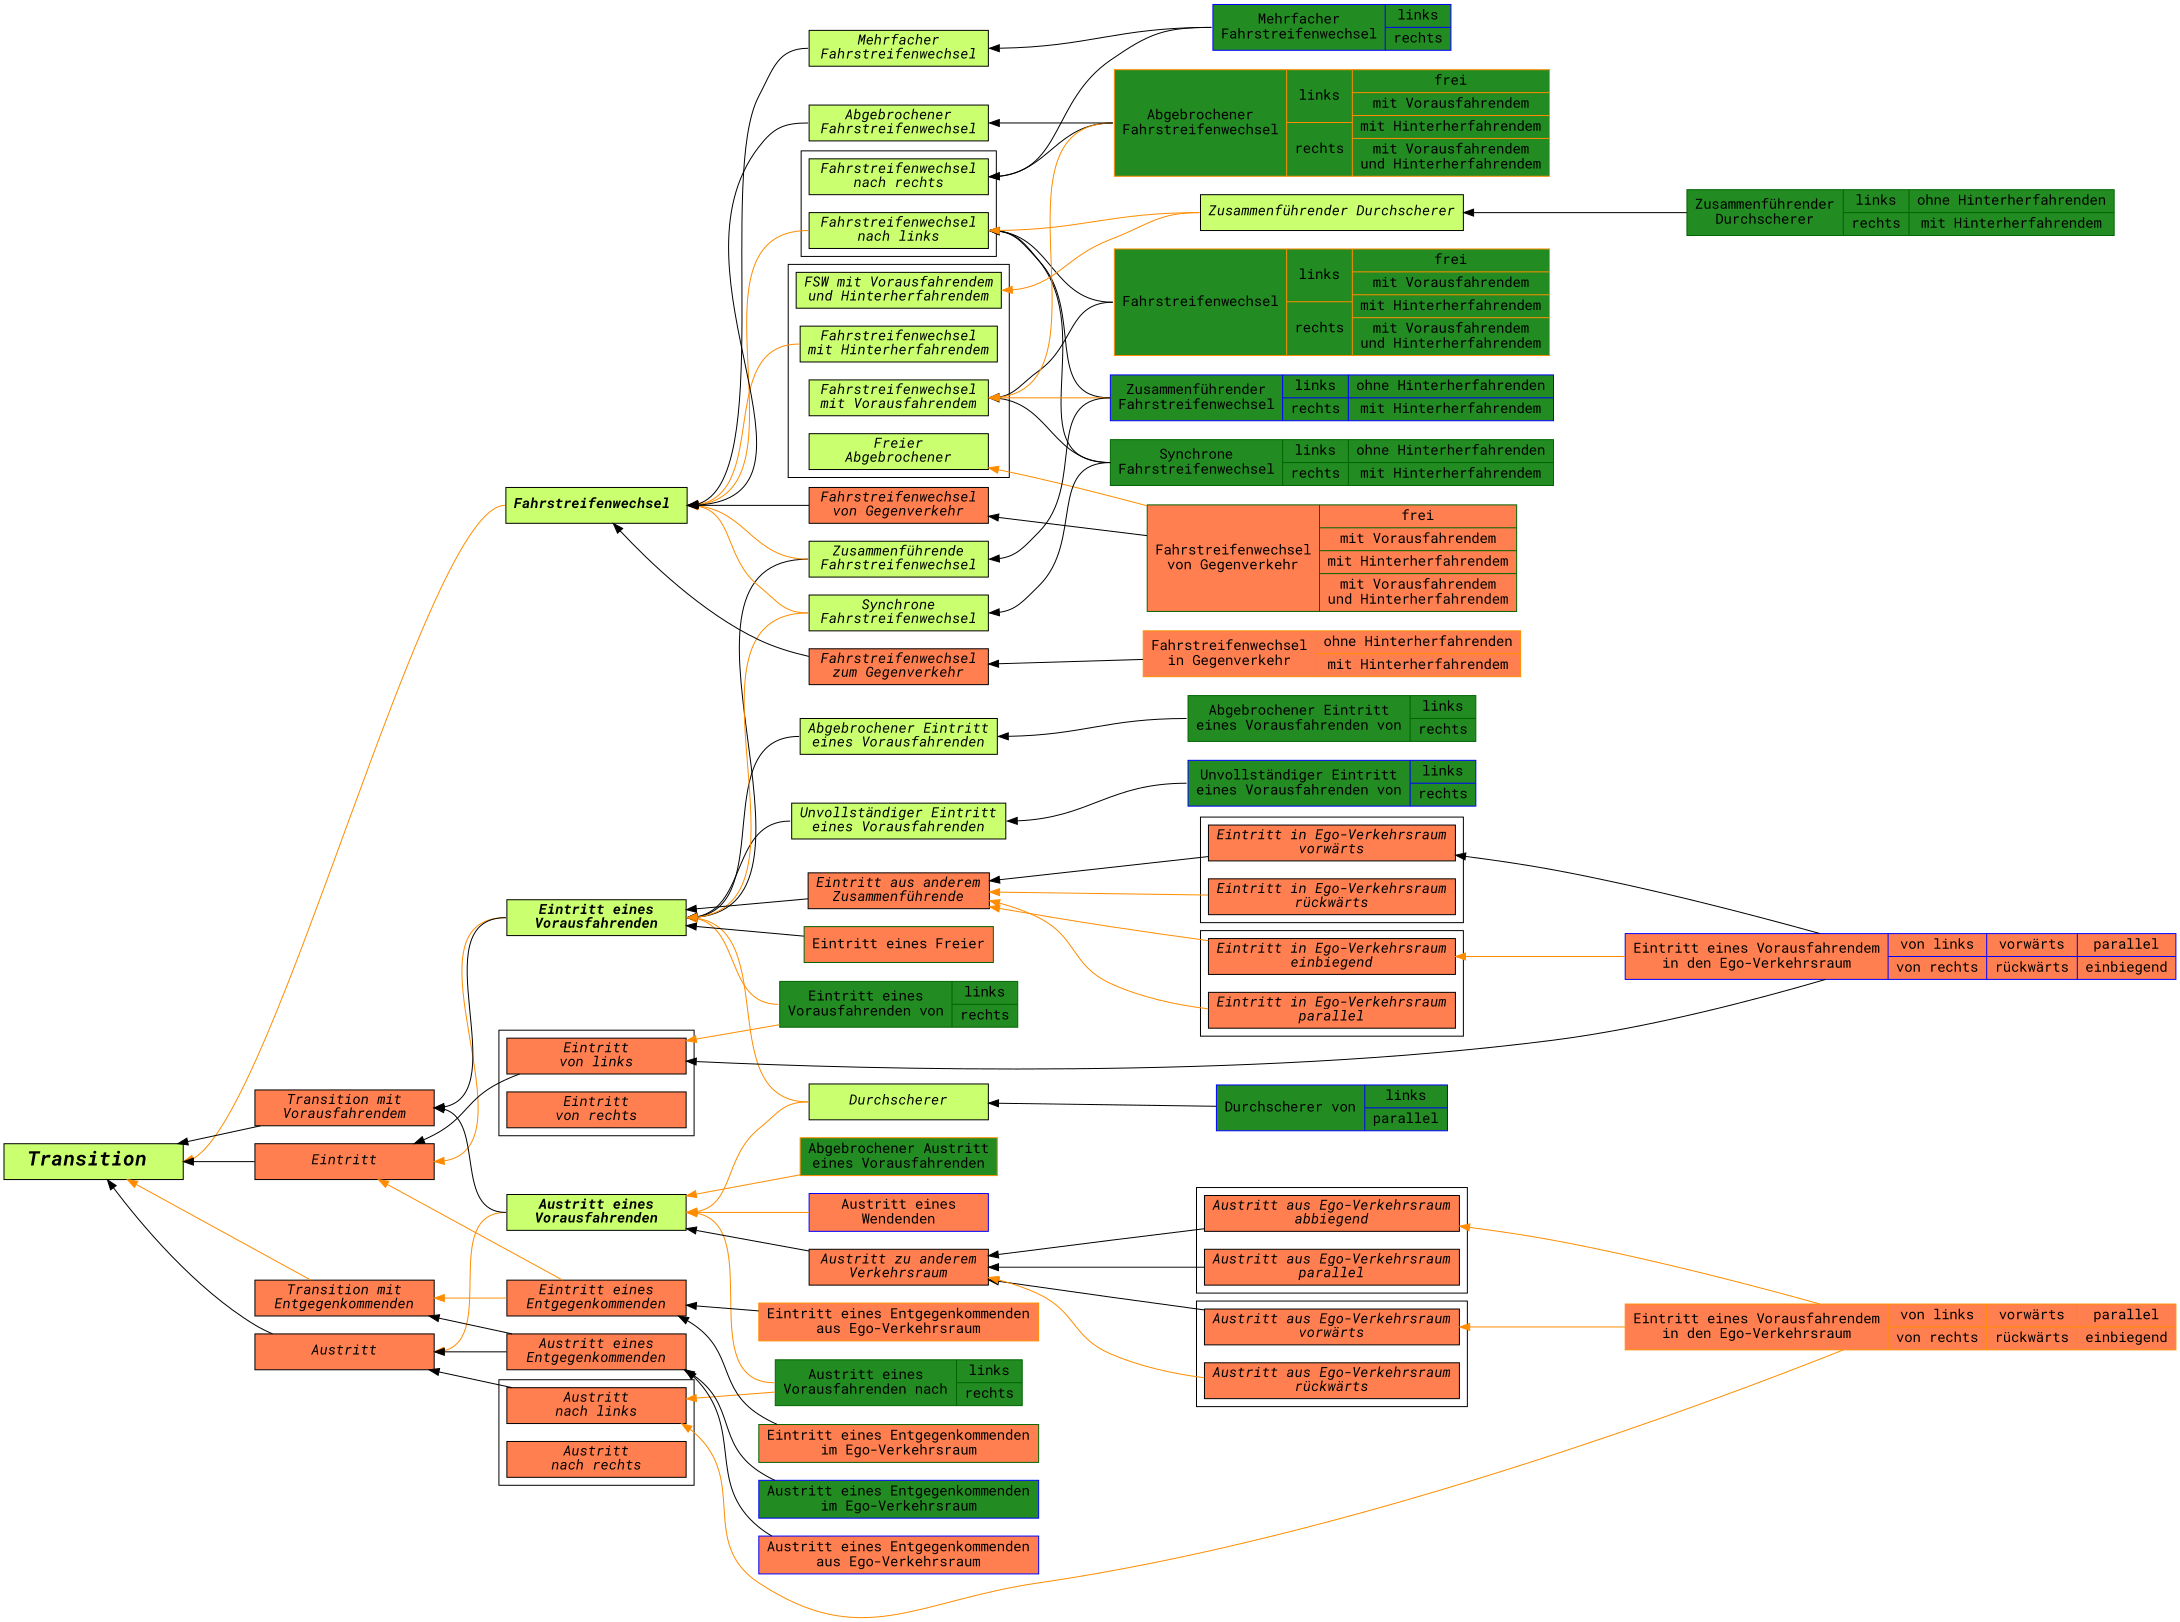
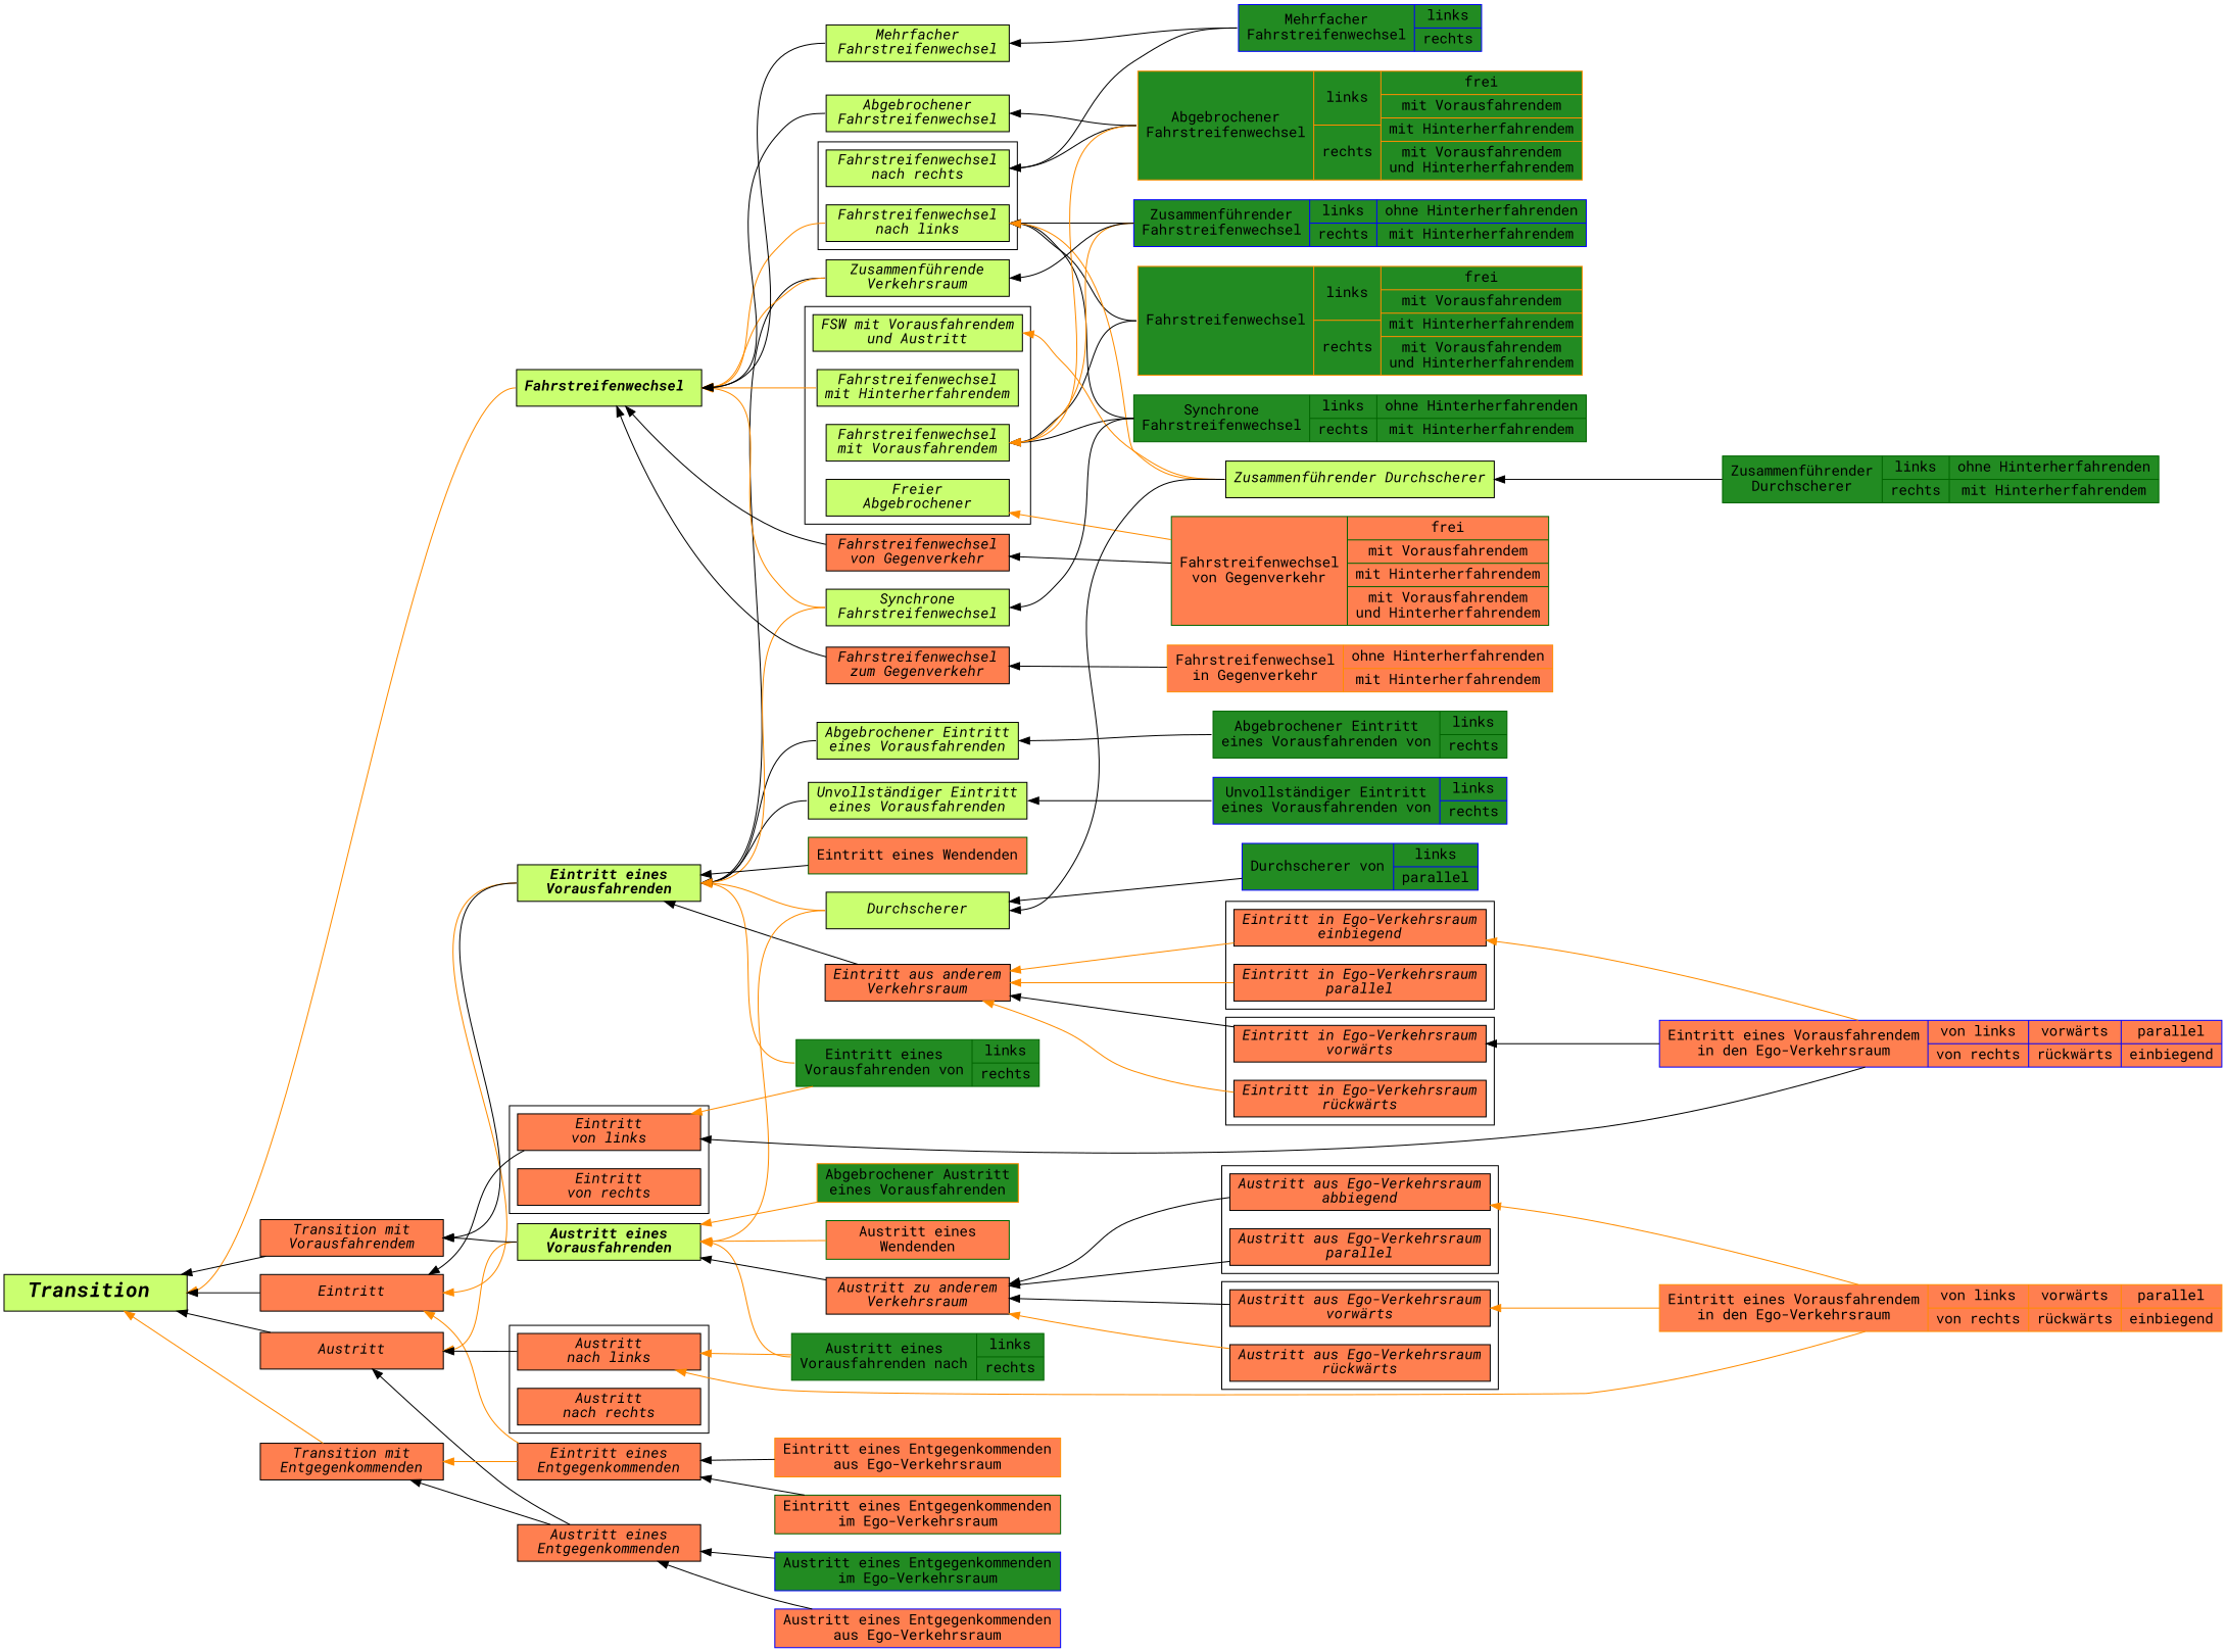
  digraph {
    bgcolor=white
    compound=true
    fontname="Roboto Mono"
    newrank=true
    rankdir=LR
    ranksep=1
    splines=poly
    node [fillcolor=coral fontname="Roboto Mono" shape=box style=filled]
    edge [arrowtail=normal color=black dir=back fontname="Roboto Mono"]
    n1 [fillcolor=darkolivegreen1 label=<<b><i>Eintritt eines<br/>Vorausfahrenden</i></b>> width=2.5]
    n2 [fillcolor=darkolivegreen1 label=<<b><i>Austritt eines<br/>Vorausfahrenden</i></b>> width=2.5]
    n3 [fillcolor=darkolivegreen1 label=<<b><i>Fahrstreifenwechsel </i></b>> width=2.5]
    n4 [fillcolor=darkolivegreen1 label=<<i>Fahrstreifenwechsel<br/>nach links</i>> width=2.5]
    n5 [fillcolor=darkolivegreen1 label=<<i>Fahrstreifenwechsel<br/>nach rechts</i>> width=2.5]
    n6 [fillcolor=darkolivegreen1 label=<<i>Freier<br/>Abgebrochener</i>> width=2.5]
    n7 [fillcolor=darkolivegreen1 label=<<i>Fahrstreifenwechsel<br/>mit Vorausfahrendem</i>> width=2.5]
    n8 [fillcolor=darkolivegreen1 label=<<i>Fahrstreifenwechsel<br/>mit Hinterherfahrendem</i>> width=2.5]
-   n9 [fillcolor=darkolivegreen1 label=<<i>FSW mit Vorausfahrendem<br/>und Hinterherfahrendem</i>> width=2.5]
+   n9 [fillcolor=darkolivegreen1 label=<<i>FSW mit Vorausfahrendem<br/>und Austritt</i>> width=2.5]
    n10 [fillcolor=darkolivegreen1 label=<<i>Abgebrochener Eintritt<br/>eines Vorausfahrenden</i>> width=2.5]
    n11 [fillcolor=darkolivegreen1 label=<<i>Unvollständiger Eintritt<br/>eines Vorausfahrenden</i>> width=2.5]
    n12 [fillcolor=darkolivegreen1 label=<<i>Durchscherer</i>> width=2.5]
    n13 [color=blue fillcolor=forestgreen label="{Durchscherer von|{links|parallel}}" shape=record width=2.5]
    n14 [color=darkgreen fillcolor=forestgreen label="{Eintritt eines\nVorausfahrenden von|{links|rechts}}" shape=record width=2.5]
    n15 [color=darkgreen fillcolor=forestgreen label="{Austritt eines\nVorausfahrenden nach|{links|rechts}}" shape=record width=2.5]
-   n16 [fillcolor=darkolivegreen1 label=<<i>Zusammenführende<br/>Fahrstreifenwechsel</i>> width=2.5]
+   n16 [fillcolor=darkolivegreen1 label=<<i>Zusammenführende<br/>Verkehrsraum</i>> width=2.5]
    n17 [fillcolor=darkolivegreen1 label=<<i>Synchrone<br/>Fahrstreifenwechsel</i>> width=2.5]
    n18 [fillcolor=darkolivegreen1 label=<<i>Mehrfacher<br/>Fahrstreifenwechsel</i>> width=2.5]
    n19 [fillcolor=darkolivegreen1 label=<<i>Abgebrochener<br/>Fahrstreifenwechsel</i>> width=2.5]
    n20 [color=darkgreen fillcolor=forestgreen label="{Abgebrochener Eintritt\neines Vorausfahrenden von|{links|rechts}}" shape=record width=2.5]
    n21 [color=blue fillcolor=forestgreen label="{Unvollständiger Eintritt\neines Vorausfahrenden von|{links|rechts}}" shape=record width=2.5]
    n22 [color=darkorange fillcolor=forestgreen label="{Fahrstreifenwechsel|{links|rechts}|{frei|mit Vorausfahrendem|mit Hinterherfahrendem|mit Vorausfahrendem\nund Hinterherfahrendem}}" shape=record width=2.5]
    n23 [color=blue fillcolor=forestgreen label="{Mehrfacher\nFahrstreifenwechsel|{links|rechts}}" shape=record width=2.5]
    n24 [color=darkgreen fillcolor=forestgreen label="{Synchrone\nFahrstreifenwechsel|{links|rechts}|{ohne Hinterherfahrenden|mit Hinterherfahrendem}}" shape=record width=2.5]
    n25 [color=blue fillcolor=forestgreen label="{Zusammenführender\nFahrstreifenwechsel|{links|rechts}|{ohne Hinterherfahrenden|mit Hinterherfahrendem}}" shape=record width=2.5]
    n26 [color=darkorange fillcolor=forestgreen label="{Abgebrochener\nFahrstreifenwechsel|{links|rechts}|{frei|mit Vorausfahrendem|mit Hinterherfahrendem|mit Vorausfahrendem\nund Hinterherfahrendem}}" shape=record width=2.5]
    n27 [fillcolor=darkolivegreen1 label=<<i>Zusammenführender Durchscherer</i>> width=2.5]
    n28 [color=darkgreen fillcolor=forestgreen label="{Zusammenführender\nDurchscherer|{links|rechts}|{ohne Hinterherfahrenden|mit Hinterherfahrendem}}" shape=record width=2.5]
    n29 [label=<<i>Austritt<br/>nach links</i>> width=2.5]
    n30 [label=<<i>Austritt<br/>nach rechts</i>> width=2.5]
    n31 [label=<<i>Eintritt<br/>von links</i>> width=2.5]
    n32 [label=<<i>Eintritt<br/>von rechts</i>> width=2.5]
    n33 [label=<<i>Eintritt in Ego-Verkehrsraum<br/>einbiegend</i>> width=2.5]
    n34 [label=<<i>Eintritt in Ego-Verkehrsraum<br/>parallel</i>> width=2.5]
    n35 [label=<<i>Eintritt in Ego-Verkehrsraum<br/>vorwärts</i>> width=2.5]
    n36 [label=<<i>Eintritt in Ego-Verkehrsraum<br/>rückwärts</i>> width=2.5]
    n37 [label=<<i>Austritt aus Ego-Verkehrsraum<br/>abbiegend</i>> width=2.5]
    n38 [label=<<i>Austritt aus Ego-Verkehrsraum<br/>parallel</i>> width=2.5]
    n39 [label=<<i>Austritt aus Ego-Verkehrsraum<br/>vorwärts</i>> width=2.5]
    n40 [label=<<i>Austritt aus Ego-Verkehrsraum<br/>rückwärts</i>> width=2.5]
-   n41 [color=darkgreen label="Eintritt eines Freier" width=2.5]
-   n42 [label=<<i>Eintritt aus anderem<br/>Zusammenführende</i>> width=2.5]
+   n41 [color=darkgreen label="Eintritt eines Wendenden" width=2.5]
+   n42 [label=<<i>Eintritt aus anderem<br/>Verkehrsraum</i>> width=2.5]
    n43 [label=<<i>Austritt zu anderem<br/>Verkehrsraum</i>> width=2.5]
    n44 [color=darkorange fillcolor=forestgreen label="Abgebrochener Austritt\neines Vorausfahrenden" width=2.5]
-   n45 [color=blue label="Austritt eines\nWendenden" width=2.5]
+   n45 [color=darkgreen label="Austritt eines\nWendenden" width=2.5]
    n46 [label=<<i>Fahrstreifenwechsel<br/>von Gegenverkehr</i>> width=2.5]
    n47 [label=<<i>Fahrstreifenwechsel<br/>zum Gegenverkehr</i>> width=2.5]
    n48 [color=darkgreen label="{{Fahrstreifenwechsel\nvon Gegenverkehr}|{frei|mit Vorausfahrendem|mit Hinterherfahrendem|mit Vorausfahrendem\nund Hinterherfahrendem}}" shape=record width=2.5]
    n49 [color=darkorange label="{Eintritt eines Vorausfahrendem\nin den Ego-Verkehrsraum|{von links|von rechts}|{vorwärts|rückwärts}|{parallel|einbiegend}}" shape=record width=2.5]
    n50 [color=blue label="{Eintritt eines Vorausfahrendem\nin den Ego-Verkehrsraum|{von links|von rechts}|{vorwärts|rückwärts}|{parallel|einbiegend}}" shape=record width=2.5]
    n51 [fillcolor=darkolivegreen1 fontsize=20 label=<<b><i>Transition </i></b>> width=2.5]
    n52 [label=<<i>Eintritt</i>> width=2.5]
    n53 [label=<<i>Austritt</i>> width=2.5]
    n54 [label=<<i>Transition mit<br/>Vorausfahrendem</i>> width=2.5]
    n55 [label=<<i>Transition mit<br/>Entgegenkommenden</i>> width=2.5]
    n56 [label=<<i>Eintritt eines<br/>Entgegenkommenden</i>> width=2.5]
    n57 [label=<<i>Austritt eines<br/>Entgegenkommenden</i>> width=2.5]
    n58 [color=darkgreen label="Eintritt eines Entgegenkommenden\nim Ego-Verkehrsraum" width=2.5]
    n59 [color=darkorange label="Eintritt eines Entgegenkommenden\naus Ego-Verkehrsraum" width=2.5]
    n60 [color=blue fillcolor=forestgreen label="Austritt eines Entgegenkommenden\nim Ego-Verkehrsraum" width=2.5]
    n61 [color=blue label="Austritt eines Entgegenkommenden\naus Ego-Verkehrsraum" width=2.5]
    n62 [color=darkorange label="{{Fahrstreifenwechsel\nin Gegenverkehr}|{ohne Hinterherfahrenden|mit Hinterherfahrendem}}" shape=record width=2.5]
    subgraph sub_1 {
      n1
      n2
      n3
    }
    subgraph sub_2 {
      n10
      n11
      n12
      n13
      n14
      n15
      n16
      n17
      n18
      n19
      subgraph cluster_3 {
        subgraph sub_4 {
          rank=same
          n6
          n7
          n8
          n9
        }
      }
      subgraph cluster_5 {
        subgraph sub_6 {
          rank=same
          n4
          n5
        }
      }
    }
    subgraph sub_7 {
      n16
      n17
      n20
      n21
      n22
      n23
      n24
      n25
      n26
      n27
      n28
    }
    subgraph cluster_8 {
      subgraph sub_9 {
        rank=same
        n29
        n30
      }
    }
    subgraph cluster_10 {
      subgraph sub_11 {
        rank=same
        n31
        n32
      }
    }
    subgraph cluster_12 {
      n33
      n34
    }
    subgraph cluster_13 {
      n35
      n36
    }
    subgraph cluster_14 {
      n37
      n38
    }
    subgraph cluster_15 {
      n39
      n40
    }
    n1 -> n10 [headport=w tailport=e]
    n1 -> n11 [headport=w tailport=e]
    n1 -> n12 [color=darkorange headport=w tailport=e]
    n1 -> n14 [color=darkorange headport=w tailport=e]
    n1 -> n16 [headport=w tailport=e]
    n1 -> n17 [color=darkorange headport=w tailport=e]
    n1 -> n41
    n1 -> n42
    n2 -> n1 [constraint=false style=invis color=""]
    n2 -> n12 [color=darkorange headport=w tailport=e]
    n2 -> n15 [color=darkorange headport=w tailport=e]
    n2 -> n43
    n2 -> n44 [color=darkorange]
    n2 -> n45 [color=darkorange]
    n3 -> n4 [color=darkorange headport=w tailport=e]
    n3 -> n8 [color=darkorange headport=w tailport=e]
    n3 -> n16 [color=darkorange headport=w tailport=e]
    n3 -> n17 [color=darkorange headport=w tailport=e]
    n3 -> n18 [headport=w tailport=e]
    n3 -> n19 [headport=w tailport=e]
    n3 -> n46
    n3 -> n47
    n4 -> n5 [style=invis color=""]
    n4 -> n22 [headport=w tailport=e]
    n4 -> n24 [headport=w tailport=e]
    n4 -> n25 [headport=w tailport=e]
    n4 -> n27 [color=darkorange headport=w tailport=e weight=0.1]
    n5 -> n23 [headport=w tailport=e]
    n5 -> n26 [headport=w tailport=e]
    n6 -> n7 [style=invis color=""]
    n6 -> n48 [color=darkorange]
    n7 -> n8 [style=invis color=""]
    n7 -> n22 [headport=w tailport=e]
    n7 -> n24 [headport=w tailport=e]
    n7 -> n25 [color=darkorange headport=w tailport=e]
    n7 -> n26 [color=darkorange headport=w tailport=e]
    n8 -> n9 [style=invis color=""]
    n9 -> n27 [color=darkorange headport=w tailport=e weight=0.1]
    n10 -> n20 [headport=w tailport=e]
    n11 -> n21 [headport=w tailport=e]
    n12 -> n13
+   n12 -> n27 [headport=w tailport=e]
    n16 -> n25 [headport=w tailport=e]
    n17 -> n24 [headport=w tailport=e]
    n18 -> n23 [headport=w tailport=e]
    n19 -> n26 [headport=w tailport=e]
    n27 -> n28
    n29 -> n15 [color=darkorange]
    n29 -> n49 [color=darkorange]
    n31 -> n14 [color=darkorange]
    n31 -> n50
    n33 -> n50 [color=darkorange]
    n35 -> n50
    n37 -> n49 [color=darkorange]
    n39 -> n49 [color=darkorange]
    n42 -> n33 [color=darkorange]
    n42 -> n34 [color=darkorange]
    n42 -> n35
    n42 -> n36 [color=darkorange]
    n43 -> n37
    n43 -> n38
    n43 -> n39
    n43 -> n40 [color=darkorange]
    n46 -> n48
    n47 -> n62
    n51 -> n3 [color=darkorange headport=w tailport=e]
    n51 -> n52
    n51 -> n53
    n51 -> n54
    n51 -> n55 [color=darkorange]
    n52 -> n1 [color=darkorange headport=w tailport=e]
    n52 -> n31
    n52 -> n56 [color=darkorange]
    n53 -> n2 [color=darkorange headport=w tailport=e]
    n53 -> n29
    n53 -> n57
    n54 -> n1 [headport=w tailport=e]
    n54 -> n2 [headport=w tailport=e]
    n55 -> n56 [color=darkorange]
    n55 -> n57
    n56 -> n58
    n56 -> n59
    n57 -> n60
    n57 -> n61
  }
